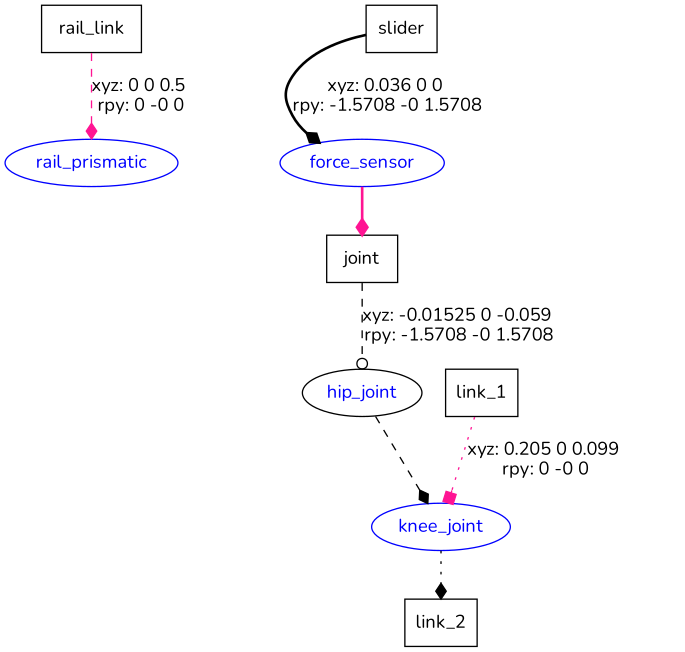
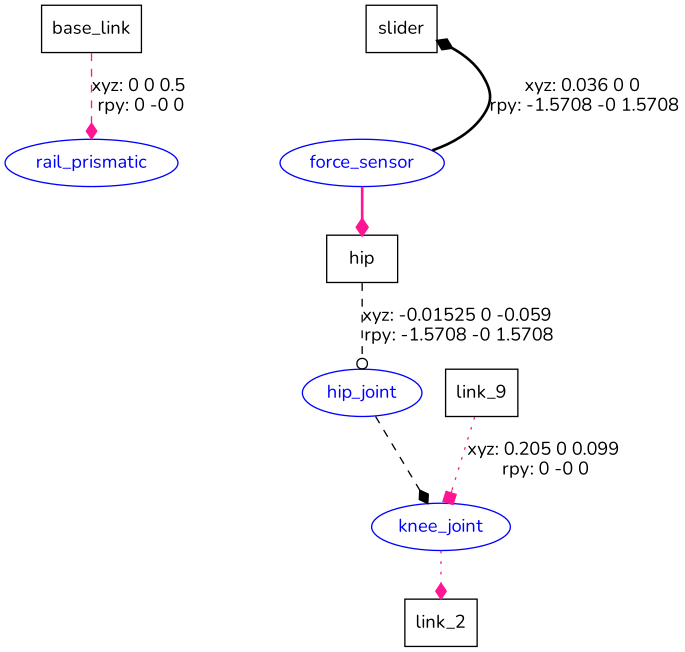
  digraph {
    fontname=Nunito
    node [fontname=Nunito shape=box]
    edge [arrowhead=diamond color=deeppink fontname=Nunito style=dashed]
-   n1 [label=rail_link]
+   n1 [label=base_link]
    rail_prismatic [color=blue fontcolor=blue shape=ellipse]
    n3 [label=slider]
    force_sensor [color=blue fontcolor=blue shape=ellipse]
-   n5 [label=joint]
-   hip_joint [color=black fontcolor=blue shape=ellipse]
+   n5 [label=hip]
+   hip_joint [color=blue fontcolor=blue shape=ellipse]
    knee_joint [color=blue fontcolor=blue shape=ellipse]
-   n8 [label=link_1]
+   n8 [label=link_9]
    n9 [label=link_2]
    n1 -> rail_prismatic [label="xyz: 0 0 0.5 \nrpy: 0 -0 0"]
-   n3 -> force_sensor [color=black label="xyz: 0.036 0 0 \nrpy: -1.5708 -0 1.5708" style=bold]
+   force_sensor -> n3 [color=black label="xyz: 0.036 0 0 \nrpy: -1.5708 -0 1.5708" style=bold]
    force_sensor -> n5 [style=bold]
    n5 -> hip_joint [arrowhead=odot color=black label="xyz: -0.01525 0 -0.059 \nrpy: -1.5708 -0 1.5708"]
    hip_joint -> knee_joint [color=black]
-   knee_joint -> n9 [color=black style=dotted]
+   knee_joint -> n9 [style=dotted]
    n8 -> knee_joint [arrowhead=box label="xyz: 0.205 0 0.099 \nrpy: 0 -0 0" style=dotted]
  }
